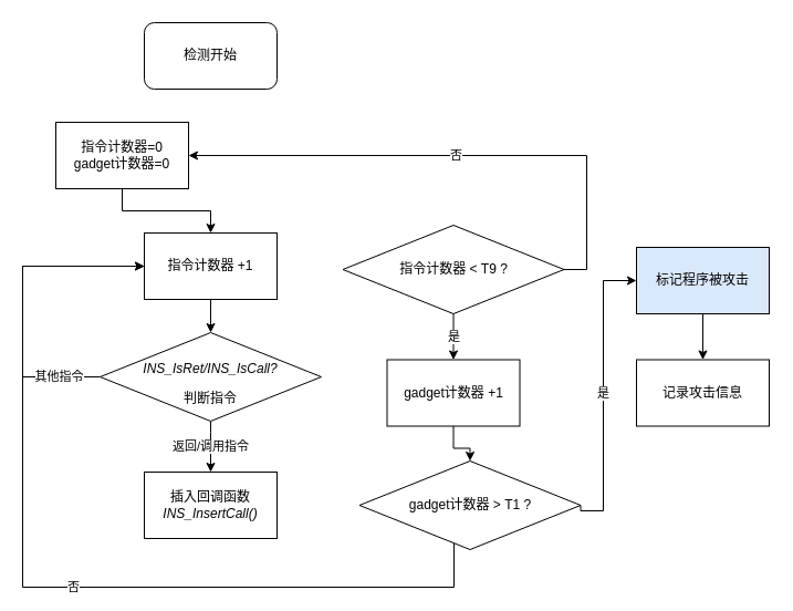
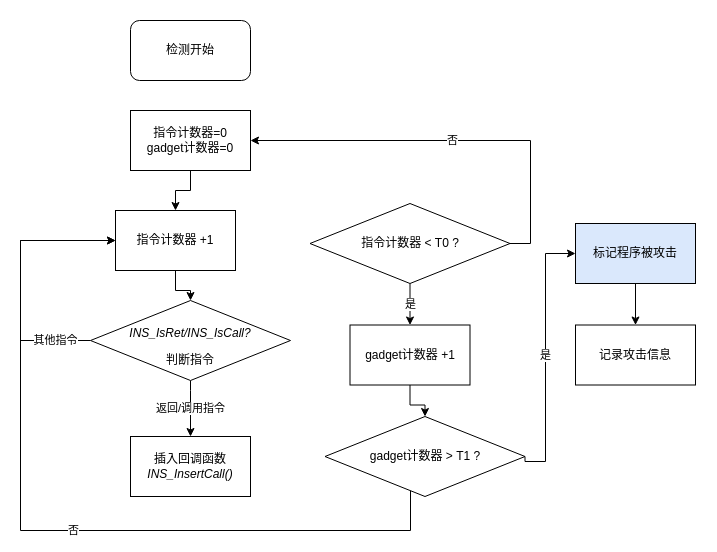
  <mxCell id="0" />
  <mxCell id="1" parent="0" />
  <mxCell id="2" value="返回/调用指令" style="edgeStyle=orthogonalEdgeStyle;rounded=0;orthogonalLoop=1;jettySize=auto;html=1;" parent="1" source="4" target="6" edge="1"><mxGeometry relative="1" as="geometry"><Array as="points"><mxPoint x="190" y="390" /><mxPoint x="190" y="390" /></Array></mxGeometry></mxCell>
  <mxCell id="3" value="其他指令" style="edgeStyle=orthogonalEdgeStyle;rounded=0;orthogonalLoop=1;jettySize=auto;html=1;entryX=0;entryY=0.5;entryDx=0;entryDy=0;" edge="1" parent="1" source="4" target="21"><mxGeometry x="-0.733" relative="1" as="geometry"><mxPoint x="10" y="340" as="targetPoint" /><Array as="points"><mxPoint x="20" y="340" /><mxPoint x="20" y="240" /></Array><mxPoint as="offset" /></mxGeometry></mxCell>
  <mxCell id="4" value="&lt;p&gt;&lt;i&gt;&lt;span&gt;INS_IsRet/&lt;/span&gt;&lt;/i&gt;&lt;i&gt;&lt;span&gt;&lt;i&gt;&lt;span&gt;INS_IsCall&lt;/span&gt;&lt;/i&gt;?&lt;br&gt;&lt;/span&gt;&lt;/i&gt;&lt;/p&gt;&lt;div&gt;判断指令&lt;br&gt;&lt;/div&gt;" style="rhombus;whiteSpace=wrap;html=1;" parent="1" vertex="1"><mxGeometry x="90" y="300" width="200" height="80" as="geometry" /></mxCell>
  <mxCell id="5" value="检测开始" style="rounded=1;whiteSpace=wrap;html=1;" parent="1" vertex="1"><mxGeometry x="130" y="20" width="120" height="60" as="geometry" /></mxCell>
- <mxCell id="6" value="&lt;p&gt;&lt;span&gt;插入回调函数&lt;/span&gt;&lt;i&gt;&lt;span&gt;INS_InsertCall()&lt;/span&gt;&lt;/i&gt;&lt;/p&gt;" style="rounded=0;whiteSpace=wrap;html=1;" parent="1" vertex="1"><mxGeometry x="130" y="426" width="120" height="60" as="geometry" /></mxCell>
+ <mxCell id="6" value="&lt;p&gt;&lt;span&gt;插入回调函数&lt;/span&gt;&lt;i&gt;&lt;span&gt;INS_InsertCall()&lt;/span&gt;&lt;/i&gt;&lt;/p&gt;" style="rounded=0;whiteSpace=wrap;html=1;" parent="1" vertex="1"><mxGeometry x="130" y="436" width="120" height="60" as="geometry" /></mxCell>
  <mxCell id="7" value="是" style="edgeStyle=orthogonalEdgeStyle;rounded=0;orthogonalLoop=1;jettySize=auto;html=1;exitX=1;exitY=0.5;exitDx=0;exitDy=0;" parent="1" source="17" target="8" edge="1"><mxGeometry relative="1" as="geometry"><mxPoint x="525" y="473" as="sourcePoint" /><Array as="points"><mxPoint x="545" y="461" /><mxPoint x="545" y="253" /></Array></mxGeometry></mxCell>
  <mxCell id="8" value="标记程序被攻击" style="rounded=0;whiteSpace=wrap;html=1;fillColor=#dae8fc;" parent="1" vertex="1"><mxGeometry x="575" y="223" width="120" height="60" as="geometry" /></mxCell>
  <mxCell id="9" value="记录攻击信息" style="rounded=0;whiteSpace=wrap;html=1;" parent="1" vertex="1"><mxGeometry x="575" y="324.5" width="120" height="60" as="geometry" /></mxCell>
  <mxCell id="10" value="" style="edgeStyle=orthogonalEdgeStyle;rounded=0;orthogonalLoop=1;jettySize=auto;html=1;" parent="1" source="8" target="9" edge="1"><mxGeometry relative="1" as="geometry"><mxPoint x="635" y="263" as="sourcePoint" /><mxPoint x="635" y="383" as="targetPoint" /></mxGeometry></mxCell>
  <mxCell id="11" value="" style="edgeStyle=orthogonalEdgeStyle;rounded=0;orthogonalLoop=1;jettySize=auto;html=1;" edge="1" parent="1" source="12" target="21"><mxGeometry relative="1" as="geometry" /></mxCell>
- <mxCell id="12" value="&lt;div&gt;指令计数器=0&lt;/div&gt;&lt;div&gt;gadget计数器=0&lt;br&gt;&lt;/div&gt;" style="rounded=0;whiteSpace=wrap;html=1;" vertex="1" parent="1"><mxGeometry x="50" y="110" width="120" height="60" as="geometry" /></mxCell>
+ <mxCell id="12" value="&lt;div&gt;指令计数器=0&lt;/div&gt;&lt;div&gt;gadget计数器=0&lt;br&gt;&lt;/div&gt;" style="rounded=0;whiteSpace=wrap;html=1;" vertex="1" parent="1"><mxGeometry x="130" y="110" width="120" height="60" as="geometry" /></mxCell>
  <mxCell id="13" value="否" style="edgeStyle=orthogonalEdgeStyle;rounded=0;orthogonalLoop=1;jettySize=auto;html=1;entryX=1;entryY=0.5;entryDx=0;entryDy=0;" edge="1" parent="1" source="15" target="12"><mxGeometry relative="1" as="geometry"><Array as="points"><mxPoint x="530" y="243" /><mxPoint x="530" y="140" /></Array></mxGeometry></mxCell>
  <mxCell id="14" value="是" style="edgeStyle=orthogonalEdgeStyle;rounded=0;orthogonalLoop=1;jettySize=auto;html=1;" edge="1" parent="1" source="15" target="19"><mxGeometry relative="1" as="geometry" /></mxCell>
- <mxCell id="15" value="指令计数器 &amp;lt; T9 ?" style="rhombus;whiteSpace=wrap;html=1;" vertex="1" parent="1"><mxGeometry x="309.5" y="203" width="200" height="80" as="geometry" /></mxCell>
+ <mxCell id="15" value="指令计数器 &amp;lt; T0 ?" style="rhombus;whiteSpace=wrap;html=1;" vertex="1" parent="1"><mxGeometry x="309.5" y="203" width="200" height="80" as="geometry" /></mxCell>
  <mxCell id="16" value="否" style="edgeStyle=orthogonalEdgeStyle;rounded=0;orthogonalLoop=1;jettySize=auto;html=1;entryX=0;entryY=0.5;entryDx=0;entryDy=0;" edge="1" parent="1" source="17" target="21"><mxGeometry x="-0.074" relative="1" as="geometry"><mxPoint x="409.5" y="552.5" as="targetPoint" /><Array as="points"><mxPoint x="410" y="530" /><mxPoint x="20" y="530" /><mxPoint x="20" y="240" /></Array><mxPoint as="offset" /></mxGeometry></mxCell>
  <mxCell id="17" value="gadget计数器 &amp;gt; T1 ?" style="rhombus;whiteSpace=wrap;html=1;" vertex="1" parent="1"><mxGeometry x="324.5" y="416" width="200" height="80" as="geometry" /></mxCell>
  <mxCell id="18" value="" style="edgeStyle=orthogonalEdgeStyle;rounded=0;orthogonalLoop=1;jettySize=auto;html=1;" edge="1" parent="1" source="19" target="17"><mxGeometry relative="1" as="geometry" /></mxCell>
  <mxCell id="19" value="gadget计数器 +1" style="rounded=0;whiteSpace=wrap;html=1;" vertex="1" parent="1"><mxGeometry x="349.5" y="324.5" width="120" height="60" as="geometry" /></mxCell>
  <mxCell id="20" value="" style="edgeStyle=orthogonalEdgeStyle;rounded=0;orthogonalLoop=1;jettySize=auto;html=1;" edge="1" parent="1" source="21" target="4"><mxGeometry relative="1" as="geometry" /></mxCell>
- <mxCell id="21" value="&lt;div&gt;指令计数器 +1&lt;br&gt;&lt;/div&gt;" style="rounded=0;whiteSpace=wrap;html=1;" vertex="1" parent="1"><mxGeometry x="130" y="210" width="120" height="60" as="geometry" /></mxCell>
+ <mxCell id="21" value="&lt;div&gt;指令计数器 +1&lt;br&gt;&lt;/div&gt;" style="rounded=0;whiteSpace=wrap;html=1;" vertex="1" parent="1"><mxGeometry x="115" y="210" width="120" height="60" as="geometry" /></mxCell>
